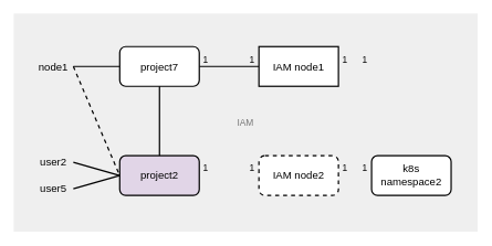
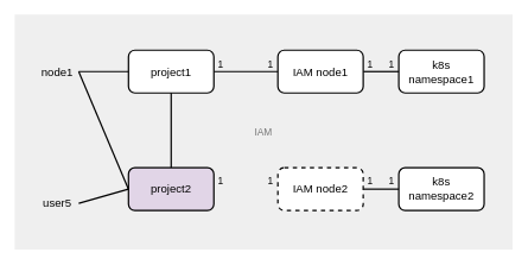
  <mxCell id="0" />
  <mxCell id="1" parent="0" />
  <mxCell id="2" value="IAM" style="rounded=0;whiteSpace=wrap;html=1;strokeWidth=2;dashed=1;fillColor=#EFEFEF;fontSize=14;fontColor=#777;strokeColor=none;" parent="1" vertex="1"><mxGeometry x="20" y="20" width="700" height="330" as="geometry" /></mxCell>
  <mxCell id="3" value="" style="edgeStyle=orthogonalEdgeStyle;rounded=0;orthogonalLoop=1;jettySize=auto;html=1;endArrow=none;endFill=0;strokeWidth=2;" parent="1" source="4" target="8" edge="1"><mxGeometry relative="1" as="geometry" /></mxCell>
  <mxCell id="4" value="node1" style="text;html=1;strokeColor=none;fillColor=none;align=center;verticalAlign=middle;whiteSpace=wrap;rounded=0;fontSize=16;" parent="1" vertex="1"><mxGeometry x="50" y="85" width="60" height="30" as="geometry" /></mxCell>
- <mxCell id="5" value="user2" style="text;html=1;strokeColor=none;fillColor=none;align=center;verticalAlign=middle;whiteSpace=wrap;rounded=0;fontSize=16;" parent="1" vertex="1"><mxGeometry x="50" y="230" width="60" height="30" as="geometry" /></mxCell>
  <mxCell id="6" value="user5" style="text;html=1;strokeColor=none;fillColor=none;align=center;verticalAlign=middle;whiteSpace=wrap;rounded=0;fontSize=16;" parent="1" vertex="1"><mxGeometry x="50" y="270" width="60" height="30" as="geometry" /></mxCell>
  <mxCell id="7" value="" style="edgeStyle=orthogonalEdgeStyle;rounded=0;orthogonalLoop=1;jettySize=auto;html=1;strokeWidth=2;endArrow=none;endFill=0;" parent="1" source="8" target="17" edge="1"><mxGeometry relative="1" as="geometry" /></mxCell>
- <mxCell id="8" value="project7" style="rounded=1;whiteSpace=wrap;html=1;fontSize=16;strokeWidth=2;" parent="1" vertex="1"><mxGeometry x="180" y="70" width="120" height="60" as="geometry" /></mxCell>
+ <mxCell id="8" value="project1" style="rounded=1;whiteSpace=wrap;html=1;fontSize=16;strokeWidth=2;" parent="1" vertex="1"><mxGeometry x="180" y="70" width="120" height="60" as="geometry" /></mxCell>
  <mxCell id="9" value="" style="edgeStyle=orthogonalEdgeStyle;rounded=0;orthogonalLoop=1;jettySize=auto;html=1;endArrow=none;endFill=0;strokeWidth=2;" parent="1" source="10" target="8" edge="1"><mxGeometry relative="1" as="geometry" /></mxCell>
  <mxCell id="10" value="project2" style="rounded=1;whiteSpace=wrap;html=1;fontSize=16;strokeWidth=2;fillColor=#e1d5e7;" parent="1" vertex="1"><mxGeometry x="180" y="235" width="120" height="60" as="geometry" /></mxCell>
+ <mxCell id="11" value="k8s &lt;br&gt;namespace1" style="rounded=1;whiteSpace=wrap;html=1;fontSize=16;strokeWidth=2;" parent="1" vertex="1"><mxGeometry x="560" y="70" width="120" height="60" as="geometry" /></mxCell>
  <mxCell id="12" value="k8s &lt;br&gt;namespace2" style="rounded=1;whiteSpace=wrap;html=1;fontSize=16;strokeWidth=2;" parent="1" vertex="1"><mxGeometry x="560" y="235" width="120" height="60" as="geometry" /></mxCell>
- <mxCell id="13" value="" style="endArrow=none;html=1;rounded=0;fontSize=16;exitX=1;exitY=0.5;exitDx=0;exitDy=0;entryX=0;entryY=0.5;entryDx=0;entryDy=0;strokeWidth=2;dashed=1;" parent="1" source="4" target="10" edge="1"><mxGeometry width="50" height="50" relative="1" as="geometry"><mxPoint x="20" y="75" as="sourcePoint" /><mxPoint x="70" y="25" as="targetPoint" /></mxGeometry></mxCell>
- <mxCell id="14" value="" style="endArrow=none;html=1;rounded=0;fontSize=16;exitX=1;exitY=0.5;exitDx=0;exitDy=0;entryX=0;entryY=0.5;entryDx=0;entryDy=0;strokeWidth=2;" parent="1" source="5" target="10" edge="1"><mxGeometry width="50" height="50" relative="1" as="geometry"><mxPoint x="120" y="155" as="sourcePoint" /><mxPoint x="220" y="155" as="targetPoint" /></mxGeometry></mxCell>
+ <mxCell id="13" value="" style="endArrow=none;html=1;rounded=0;fontSize=16;exitX=1;exitY=0.5;exitDx=0;exitDy=0;entryX=0;entryY=0.5;entryDx=0;entryDy=0;strokeWidth=2;" parent="1" source="4" target="10" edge="1"><mxGeometry width="50" height="50" relative="1" as="geometry"><mxPoint x="20" y="75" as="sourcePoint" /><mxPoint x="70" y="25" as="targetPoint" /></mxGeometry></mxCell>
  <mxCell id="15" value="" style="endArrow=none;html=1;rounded=0;fontSize=16;exitX=1;exitY=0.5;exitDx=0;exitDy=0;entryX=0;entryY=0.5;entryDx=0;entryDy=0;strokeWidth=2;" parent="1" source="6" target="10" edge="1"><mxGeometry width="50" height="50" relative="1" as="geometry"><mxPoint x="120" y="255" as="sourcePoint" /><mxPoint x="220" y="275" as="targetPoint" /></mxGeometry></mxCell>
- <mxCell id="17" value="IAM node1" style="whiteSpace=wrap;html=1;fontSize=16;strokeWidth=2;rounded=0;" parent="1" vertex="1"><mxGeometry x="390" y="70" width="120" height="60" as="geometry" /></mxCell>
+ <mxCell id="16" value="" style="edgeStyle=orthogonalEdgeStyle;rounded=0;orthogonalLoop=1;jettySize=auto;html=1;endArrow=none;endFill=0;strokeWidth=2;" parent="1" source="17" target="11" edge="1"><mxGeometry relative="1" as="geometry" /></mxCell>
+ <mxCell id="17" value="IAM node1" style="rounded=1;whiteSpace=wrap;html=1;fontSize=16;strokeWidth=2;" parent="1" vertex="1"><mxGeometry x="390" y="70" width="120" height="60" as="geometry" /></mxCell>
+ <mxCell id="18" value="" style="edgeStyle=orthogonalEdgeStyle;rounded=0;orthogonalLoop=1;jettySize=auto;html=1;endArrow=none;endFill=0;strokeWidth=2;" parent="1" source="19" target="12" edge="1"><mxGeometry relative="1" as="geometry" /></mxCell>
  <mxCell id="19" value="IAM node2" style="rounded=1;whiteSpace=wrap;html=1;fontSize=16;strokeWidth=2;dashed=1;" parent="1" vertex="1"><mxGeometry x="390" y="235" width="120" height="60" as="geometry" /></mxCell>
  <mxCell id="20" value="1" style="text;html=1;strokeColor=none;fillColor=none;align=center;verticalAlign=middle;whiteSpace=wrap;rounded=0;fontColor=#000000;fontSize=14;" vertex="1" parent="1"><mxGeometry x="540" y="244" width="20" height="20" as="geometry" /></mxCell>
  <mxCell id="21" value="1" style="text;html=1;strokeColor=none;fillColor=none;align=center;verticalAlign=middle;whiteSpace=wrap;rounded=0;fontColor=#000000;fontSize=14;" vertex="1" parent="1"><mxGeometry x="300" y="244" width="20" height="20" as="geometry" /></mxCell>
  <mxCell id="22" value="1" style="text;html=1;strokeColor=none;fillColor=none;align=center;verticalAlign=middle;whiteSpace=wrap;rounded=0;fontColor=#000000;fontSize=14;" vertex="1" parent="1"><mxGeometry x="540" y="80" width="20" height="20" as="geometry" /></mxCell>
  <mxCell id="23" value="1" style="text;html=1;strokeColor=none;fillColor=none;align=center;verticalAlign=middle;whiteSpace=wrap;rounded=0;fontColor=#000000;fontSize=14;" vertex="1" parent="1"><mxGeometry x="510" y="80" width="20" height="20" as="geometry" /></mxCell>
  <mxCell id="24" value="1" style="text;html=1;strokeColor=none;fillColor=none;align=center;verticalAlign=middle;whiteSpace=wrap;rounded=0;fontColor=#000000;fontSize=14;" vertex="1" parent="1"><mxGeometry x="370" y="80" width="20" height="20" as="geometry" /></mxCell>
  <mxCell id="25" value="1" style="text;html=1;strokeColor=none;fillColor=none;align=center;verticalAlign=middle;whiteSpace=wrap;rounded=0;fontColor=#000000;fontSize=14;" vertex="1" parent="1"><mxGeometry x="300" y="80" width="20" height="20" as="geometry" /></mxCell>
  <mxCell id="26" value="1" style="text;html=1;strokeColor=none;fillColor=none;align=center;verticalAlign=middle;whiteSpace=wrap;rounded=0;fontColor=#000000;fontSize=14;" vertex="1" parent="1"><mxGeometry x="510" y="244" width="20" height="20" as="geometry" /></mxCell>
  <mxCell id="27" value="1" style="text;html=1;strokeColor=none;fillColor=none;align=center;verticalAlign=middle;whiteSpace=wrap;rounded=0;fontColor=#000000;fontSize=14;" vertex="1" parent="1"><mxGeometry x="370" y="244" width="20" height="20" as="geometry" /></mxCell>
